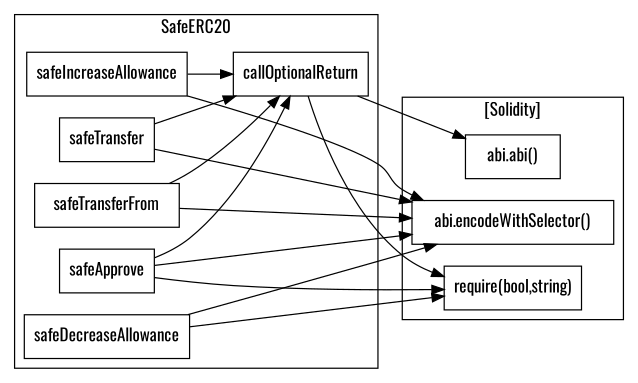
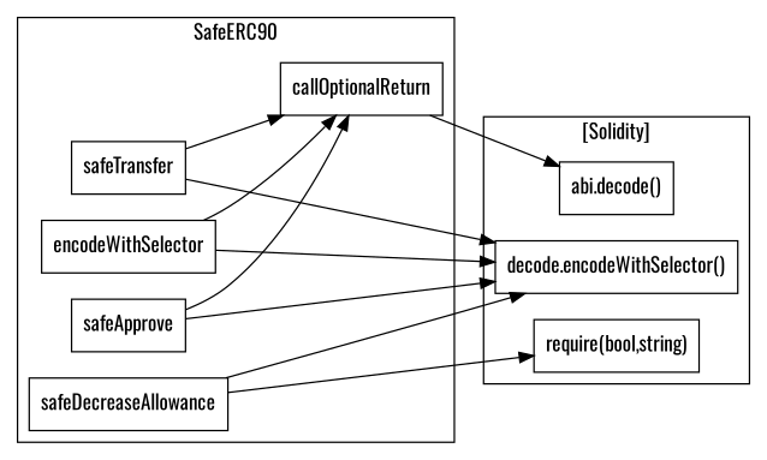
  strict digraph {
    fontname=Oswald
    rankdir=LR
    node [fontname=Oswald shape=box]
    edge [fontname=Oswald]
-   n1 [label=safeIncreaseAllowance]
    n2 [label=callOptionalReturn]
    n3 [label=safeTransfer]
    n4 [label=safeDecreaseAllowance]
-   n5 [label=safeTransferFrom]
+   n5 [label=encodeWithSelector]
    n6 [label=safeApprove]
-   "abi.encodeWithSelector()"
-   "abi.decode()" [label="abi.abi()"]
+   "abi.encodeWithSelector()" [label="decode.encodeWithSelector()"]
+   "abi.decode()"
    "require(bool,string)"
    subgraph cluster_1 {
-     label=SafeERC20
-     n1
+     label=SafeERC90
      n2
      n3
      n4
      n5
      n6
    }
    subgraph cluster_2 {
      label="[Solidity]"
      "abi.encodeWithSelector()"
      "abi.decode()"
      "require(bool,string)"
    }
-   n1 -> n2
-   n1 -> "abi.encodeWithSelector()"
    n2 -> "abi.decode()"
-   n2 -> "require(bool,string)"
    n3 -> n2
    n3 -> "abi.encodeWithSelector()"
    n4 -> "abi.encodeWithSelector()"
    n4 -> "require(bool,string)"
    n5 -> n2
    n5 -> "abi.encodeWithSelector()"
    n6 -> n2
    n6 -> "abi.encodeWithSelector()"
-   n6 -> "require(bool,string)"
  }
